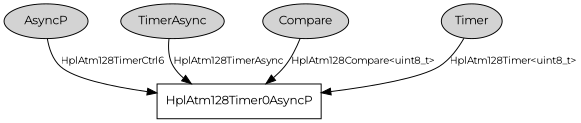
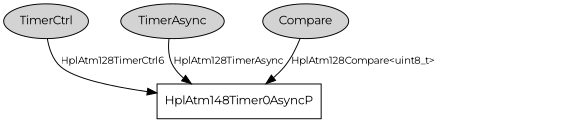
  digraph {
    fontname=Montserrat
    node [fontname=Montserrat fontsize=12 shape=ellipse style=filled]
    edge [fontname=Montserrat fontsize=10]
-   n1 [label=AsyncP]
-   HplAtm128Timer0AsyncP [shape=box style=""]
+   n1 [label=TimerCtrl]
+   HplAtm128Timer0AsyncP [shape=box label=HplAtm148Timer0AsyncP style=""]
    n3 [label=TimerAsync]
    n4 [label=Compare]
-   n5 [label=Timer]
    n1 -> HplAtm128Timer0AsyncP [label=HplAtm128TimerCtrl6]
    n3 -> HplAtm128Timer0AsyncP [label=HplAtm128TimerAsync]
    n4 -> HplAtm128Timer0AsyncP [label="HplAtm128Compare<uint8_t>"]
-   n5 -> HplAtm128Timer0AsyncP [label="HplAtm128Timer<uint8_t>"]
  }
